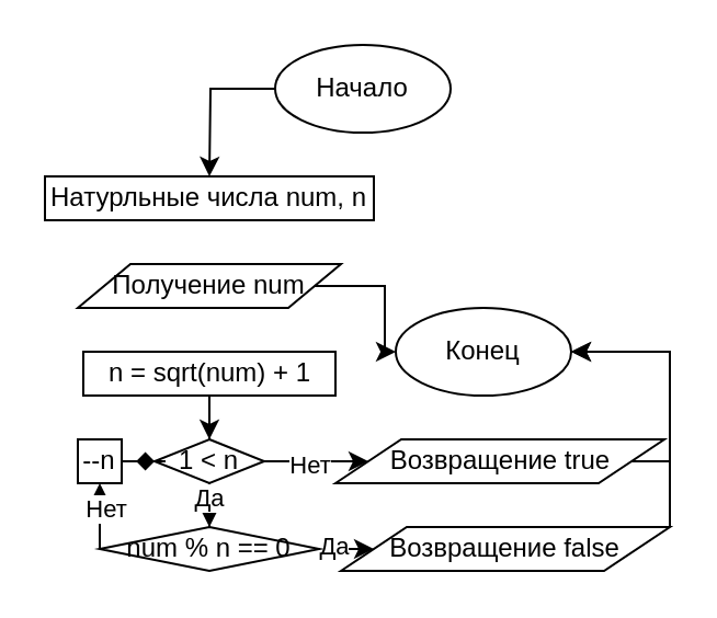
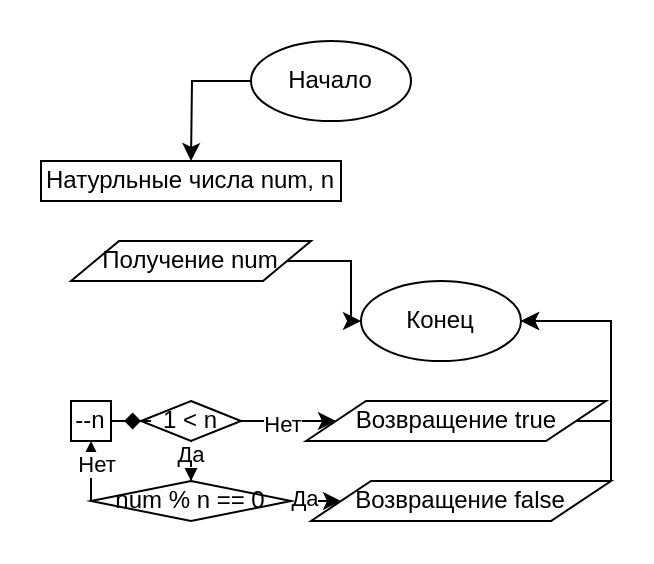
  <mxCell id="0" />
  <mxCell id="1" parent="0" />
  <mxCell id="2" style="edgeStyle=orthogonalEdgeStyle;rounded=0;orthogonalLoop=1;jettySize=auto;html=1;entryX=0.5;entryY=0;entryDx=0;entryDy=0;" edge="1" parent="1" source="3"><mxGeometry relative="1" as="geometry"><mxPoint x="95" y="80" as="targetPoint" /></mxGeometry></mxCell>
  <mxCell id="3" value="Начало" style="ellipse;whiteSpace=wrap;html=1;" vertex="1" parent="1"><mxGeometry x="125" y="20" width="80" height="40" as="geometry" /></mxCell>
  <mxCell id="4" value="Конец" style="ellipse;whiteSpace=wrap;html=1;" vertex="1" parent="1"><mxGeometry x="180" y="140" width="80" height="40" as="geometry" /></mxCell>
  <mxCell id="5" value="Натурльные числа num, n" style="rounded=0;whiteSpace=wrap;html=1;" vertex="1" parent="1"><mxGeometry x="20" y="80" width="150" height="20" as="geometry" /></mxCell>
  <mxCell id="6" style="edgeStyle=orthogonalEdgeStyle;rounded=0;orthogonalLoop=1;jettySize=auto;html=1;" edge="1" parent="1" source="7" target="4"><mxGeometry relative="1" as="geometry" /></mxCell>
  <mxCell id="7" value="Получение num" style="shape=parallelogram;perimeter=parallelogramPerimeter;whiteSpace=wrap;html=1;" vertex="1" parent="1"><mxGeometry x="35" y="120" width="120" height="20" as="geometry" /></mxCell>
- <mxCell id="8" style="edgeStyle=orthogonalEdgeStyle;rounded=0;orthogonalLoop=1;jettySize=auto;html=1;entryX=0.5;entryY=0;entryDx=0;entryDy=0;" edge="1" parent="1" source="9" target="14"><mxGeometry relative="1" as="geometry" /></mxCell>
- <mxCell id="9" value="n = sqrt(num) + 1" style="rounded=0;whiteSpace=wrap;html=1;" vertex="1" parent="1"><mxGeometry x="37.5" y="160" width="115" height="20" as="geometry" /></mxCell>
  <mxCell id="10" style="edgeStyle=orthogonalEdgeStyle;rounded=0;orthogonalLoop=1;jettySize=auto;html=1;" edge="1" parent="1" source="14" target="19"><mxGeometry relative="1" as="geometry" /></mxCell>
  <mxCell id="11" value="Да" style="edgeLabel;html=1;align=center;verticalAlign=middle;resizable=0;points=[];" vertex="1" connectable="0" parent="10"><mxGeometry x="0.533" y="-1" relative="1" as="geometry"><mxPoint as="offset" /></mxGeometry></mxCell>
  <mxCell id="12" style="edgeStyle=orthogonalEdgeStyle;rounded=0;orthogonalLoop=1;jettySize=auto;html=1;" edge="1" parent="1" source="14" target="23"><mxGeometry relative="1" as="geometry" /></mxCell>
  <mxCell id="13" value="Нет" style="edgeLabel;html=1;align=center;verticalAlign=middle;resizable=0;points=[];" vertex="1" connectable="0" parent="12"><mxGeometry x="0.114" y="-1" relative="1" as="geometry"><mxPoint as="offset" /></mxGeometry></mxCell>
  <mxCell id="14" value="1 &amp;lt; n" style="rhombus;whiteSpace=wrap;html=1;" vertex="1" parent="1"><mxGeometry x="70" y="200" width="50" height="20" as="geometry" /></mxCell>
  <mxCell id="15" style="edgeStyle=orthogonalEdgeStyle;rounded=0;orthogonalLoop=1;jettySize=auto;html=1;" edge="1" parent="1" source="19" target="21"><mxGeometry relative="1" as="geometry"><mxPoint x="165" y="250" as="targetPoint" /></mxGeometry></mxCell>
  <mxCell id="16" value="Да" style="edgeLabel;html=1;align=center;verticalAlign=middle;resizable=0;points=[];" vertex="1" connectable="0" parent="15"><mxGeometry x="0.558" y="2" relative="1" as="geometry"><mxPoint as="offset" /></mxGeometry></mxCell>
  <mxCell id="17" style="edgeStyle=orthogonalEdgeStyle;rounded=0;orthogonalLoop=1;jettySize=auto;html=1;entryX=0.5;entryY=1;entryDx=0;entryDy=0;" edge="1" parent="1" source="19" target="25"><mxGeometry relative="1" as="geometry"><Array as="points"><mxPoint x="95" y="250" /><mxPoint x="45" y="250" /></Array></mxGeometry></mxCell>
  <mxCell id="18" value="Нет" style="edgeLabel;html=1;align=center;verticalAlign=middle;resizable=0;points=[];" vertex="1" connectable="0" parent="17"><mxGeometry x="0.276" y="-2" relative="1" as="geometry"><mxPoint as="offset" /></mxGeometry></mxCell>
  <mxCell id="19" value="num % n == 0" style="rhombus;whiteSpace=wrap;html=1;" vertex="1" parent="1"><mxGeometry x="45" y="240" width="100" height="20" as="geometry" /></mxCell>
  <mxCell id="20" style="edgeStyle=orthogonalEdgeStyle;rounded=0;orthogonalLoop=1;jettySize=auto;html=1;entryX=1;entryY=0.5;entryDx=0;entryDy=0;" edge="1" parent="1" source="21" target="4"><mxGeometry relative="1" as="geometry"><Array as="points"><mxPoint x="305" y="250" /><mxPoint x="305" y="160" /></Array></mxGeometry></mxCell>
  <mxCell id="21" value="Возвращение false" style="shape=parallelogram;perimeter=parallelogramPerimeter;whiteSpace=wrap;html=1;" vertex="1" parent="1"><mxGeometry x="155" y="240" width="150" height="20" as="geometry" /></mxCell>
  <mxCell id="22" style="edgeStyle=orthogonalEdgeStyle;rounded=0;orthogonalLoop=1;jettySize=auto;html=1;entryX=1;entryY=0.5;entryDx=0;entryDy=0;" edge="1" parent="1" source="23" target="4"><mxGeometry relative="1" as="geometry"><Array as="points"><mxPoint x="305" y="210" /><mxPoint x="305" y="160" /></Array></mxGeometry></mxCell>
  <mxCell id="23" value="Возвращение true" style="shape=parallelogram;perimeter=parallelogramPerimeter;whiteSpace=wrap;html=1;" vertex="1" parent="1"><mxGeometry x="152.5" y="200" width="150" height="20" as="geometry" /></mxCell>
  <mxCell id="24" style="edgeStyle=orthogonalEdgeStyle;rounded=0;orthogonalLoop=1;jettySize=auto;html=1;endArrow=diamond;" edge="1" parent="1" source="25" target="14"><mxGeometry relative="1" as="geometry" /></mxCell>
  <mxCell id="25" value="--n" style="rounded=0;whiteSpace=wrap;html=1;" vertex="1" parent="1"><mxGeometry x="35" y="200" width="20" height="20" as="geometry" /></mxCell>
